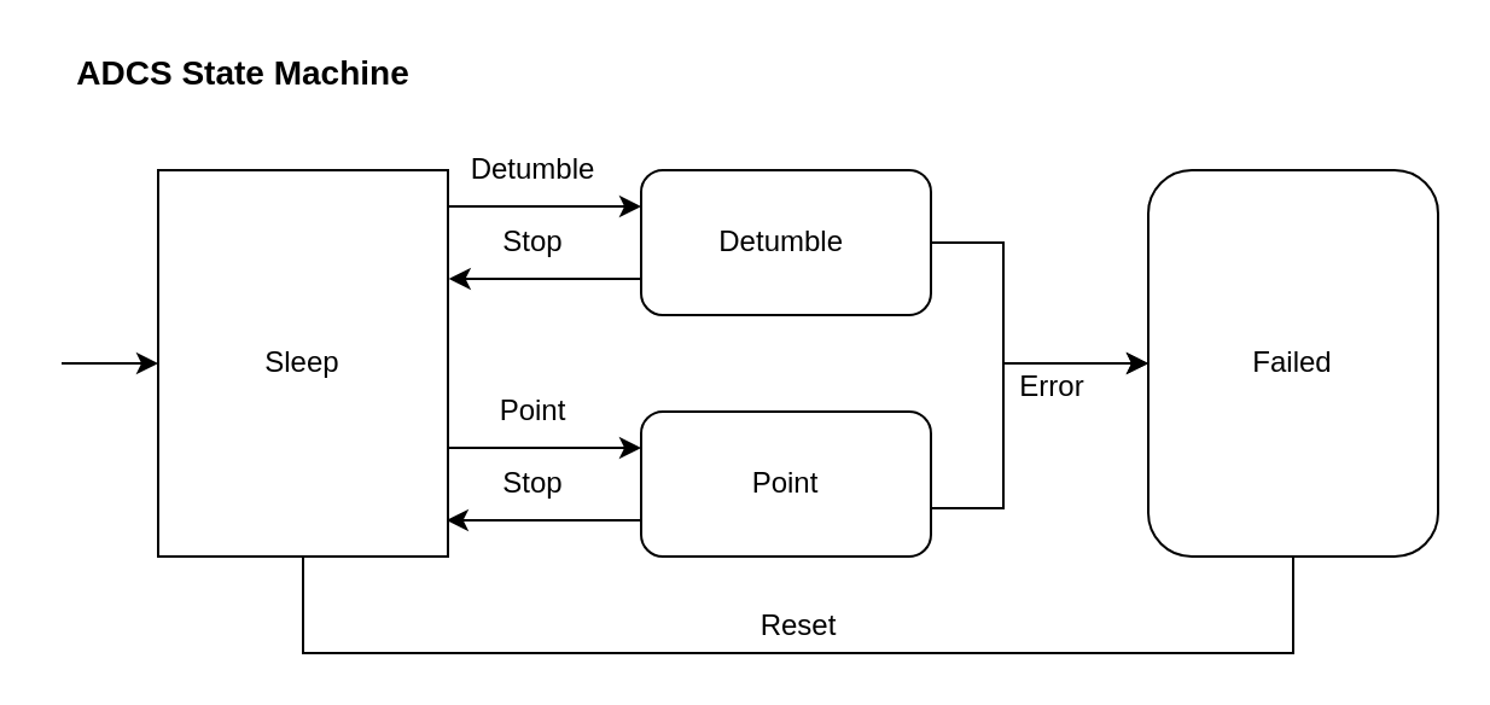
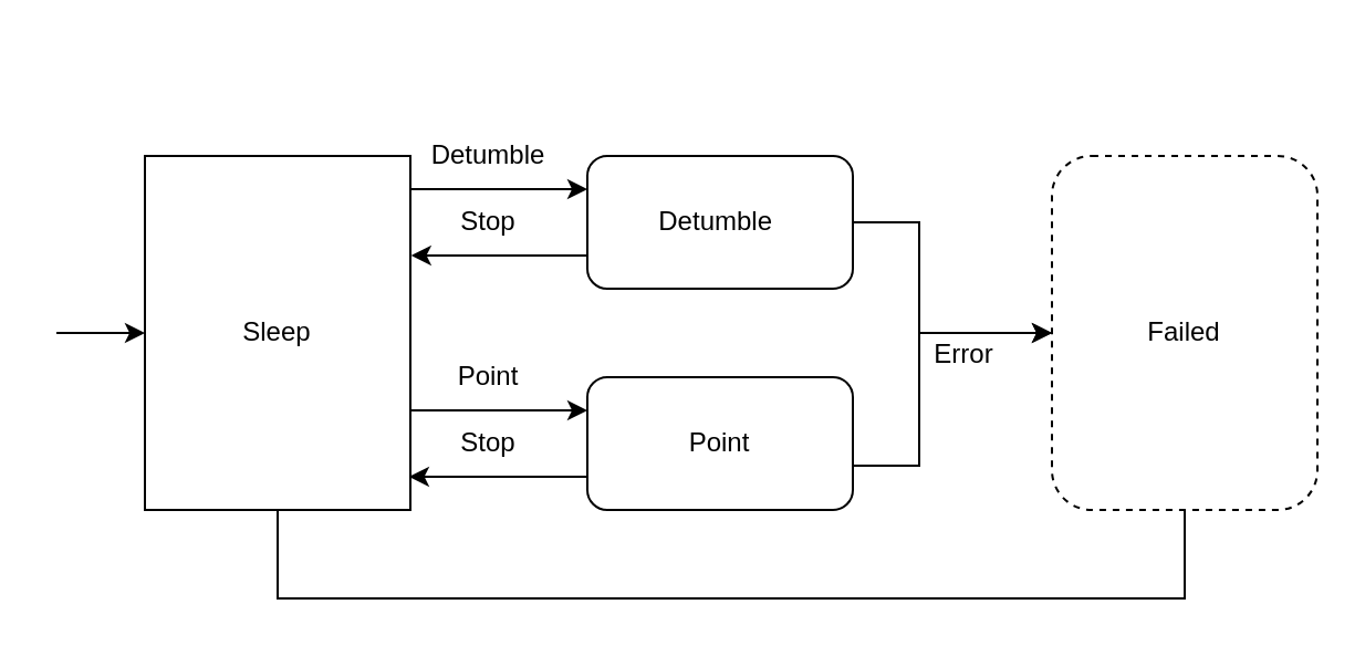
  <mxCell id="0" />
  <mxCell id="1" parent="0" />
  <mxCell id="2" value="" style="edgeStyle=orthogonalEdgeStyle;rounded=0;orthogonalLoop=1;jettySize=auto;html=1;entryX=0;entryY=0.25;entryDx=0;entryDy=0;exitX=1.001;exitY=0.719;exitDx=0;exitDy=0;exitPerimeter=0;" edge="1" parent="1" source="4" target="7"><mxGeometry relative="1" as="geometry" /></mxCell>
  <mxCell id="3" value="" style="edgeStyle=orthogonalEdgeStyle;rounded=0;orthogonalLoop=1;jettySize=auto;html=1;startArrow=classic;startFill=1;endArrow=none;endFill=0;" edge="1" parent="1" source="4"><mxGeometry relative="1" as="geometry"><mxPoint x="25" y="150" as="targetPoint" /></mxGeometry></mxCell>
  <mxCell id="4" value="Sleep" style="whiteSpace=wrap;html=1;rounded=0;" vertex="1" parent="1"><mxGeometry x="65" y="70" width="120" height="160" as="geometry" /></mxCell>
  <mxCell id="5" value="" style="edgeStyle=orthogonalEdgeStyle;rounded=0;orthogonalLoop=1;jettySize=auto;html=1;entryX=0;entryY=0.5;entryDx=0;entryDy=0;" edge="1" parent="1" source="7" target="13"><mxGeometry relative="1" as="geometry"><Array as="points"><mxPoint x="415" y="210" /><mxPoint x="415" y="150" /></Array></mxGeometry></mxCell>
  <mxCell id="6" value="" style="edgeStyle=orthogonalEdgeStyle;rounded=0;orthogonalLoop=1;jettySize=auto;html=1;startArrow=none;startFill=0;endArrow=classic;endFill=1;exitX=0;exitY=0.75;exitDx=0;exitDy=0;entryX=0.995;entryY=0.906;entryDx=0;entryDy=0;entryPerimeter=0;" edge="1" parent="1" source="7" target="4"><mxGeometry relative="1" as="geometry"><mxPoint x="185" y="225" as="targetPoint" /><Array as="points" /></mxGeometry></mxCell>
  <mxCell id="7" value="Point" style="rounded=1;whiteSpace=wrap;html=1;" vertex="1" parent="1"><mxGeometry x="265" y="170" width="120" height="60" as="geometry" /></mxCell>
  <mxCell id="8" value="" style="edgeStyle=orthogonalEdgeStyle;rounded=0;orthogonalLoop=1;jettySize=auto;html=1;startArrow=none;startFill=0;endArrow=classic;endFill=1;entryX=0;entryY=0.5;entryDx=0;entryDy=0;" edge="1" parent="1" source="11" target="13"><mxGeometry relative="1" as="geometry"><mxPoint x="465" y="100" as="targetPoint" /><Array as="points"><mxPoint x="415" y="100" /><mxPoint x="415" y="150" /></Array></mxGeometry></mxCell>
  <mxCell id="9" value="" style="edgeStyle=orthogonalEdgeStyle;rounded=0;orthogonalLoop=1;jettySize=auto;html=1;startArrow=classic;startFill=1;endArrow=none;endFill=0;exitX=0;exitY=0.25;exitDx=0;exitDy=0;entryX=1;entryY=0.094;entryDx=0;entryDy=0;entryPerimeter=0;" edge="1" parent="1" source="11" target="4"><mxGeometry relative="1" as="geometry" /></mxCell>
  <mxCell id="10" value="" style="edgeStyle=orthogonalEdgeStyle;rounded=0;orthogonalLoop=1;jettySize=auto;html=1;startArrow=none;startFill=0;endArrow=classic;endFill=1;entryX=1.003;entryY=0.281;entryDx=0;entryDy=0;entryPerimeter=0;exitX=0;exitY=0.75;exitDx=0;exitDy=0;" edge="1" parent="1" source="11" target="4"><mxGeometry relative="1" as="geometry"><mxPoint x="187" y="100" as="targetPoint" /></mxGeometry></mxCell>
  <mxCell id="11" value="Detumble&amp;nbsp;" style="rounded=1;whiteSpace=wrap;html=1;" vertex="1" parent="1"><mxGeometry x="265" y="70" width="120" height="60" as="geometry" /></mxCell>
  <mxCell id="12" value="" style="edgeStyle=orthogonalEdgeStyle;rounded=0;orthogonalLoop=1;jettySize=auto;html=1;startArrow=none;startFill=0;endArrow=none;endFill=1;exitX=0.5;exitY=1;exitDx=0;exitDy=0;" edge="1" parent="1" source="13" target="4"><mxGeometry relative="1" as="geometry"><mxPoint x="185" y="350" as="targetPoint" /><Array as="points"><mxPoint x="535" y="270" /><mxPoint x="125" y="270" /></Array></mxGeometry></mxCell>
- <mxCell id="13" value="Failed" style="rounded=1;whiteSpace=wrap;html=1;" vertex="1" parent="1"><mxGeometry x="475" y="70" width="120" height="160" as="geometry" /></mxCell>
- <mxCell id="14" value="&lt;b&gt;&lt;font style=&quot;font-size: 14px&quot;&gt;ADCS State Machine&lt;/font&gt;&lt;/b&gt;" style="text;html=1;align=center;verticalAlign=middle;resizable=0;points=[];autosize=1;" vertex="1" parent="1"><mxGeometry x="20" y="20" width="160" height="20" as="geometry" /></mxCell>
- <mxCell id="15" value="Reset" style="text;html=1;align=center;verticalAlign=middle;resizable=0;points=[];autosize=1;" vertex="1" parent="1"><mxGeometry x="305" y="249" width="50" height="20" as="geometry" /></mxCell>
+ <mxCell id="13" value="Failed" style="rounded=1;whiteSpace=wrap;html=1;dashed=1;" vertex="1" parent="1"><mxGeometry x="475" y="70" width="120" height="160" as="geometry" /></mxCell>
  <mxCell id="16" value="Error" style="text;html=1;align=center;verticalAlign=middle;resizable=0;points=[];autosize=1;" vertex="1" parent="1"><mxGeometry x="415" y="150" width="40" height="20" as="geometry" /></mxCell>
  <mxCell id="17" value="Detumble" style="text;html=1;align=center;verticalAlign=middle;resizable=0;points=[];autosize=1;" vertex="1" parent="1"><mxGeometry x="185" y="60" width="70" height="20" as="geometry" /></mxCell>
  <mxCell id="18" value="Stop" style="text;html=1;align=center;verticalAlign=middle;resizable=0;points=[];autosize=1;" vertex="1" parent="1"><mxGeometry x="200" y="90" width="40" height="20" as="geometry" /></mxCell>
  <mxCell id="19" value="Point" style="text;html=1;align=center;verticalAlign=middle;resizable=0;points=[];autosize=1;" vertex="1" parent="1"><mxGeometry x="200" y="160" width="40" height="20" as="geometry" /></mxCell>
  <mxCell id="20" value="Stop" style="text;html=1;align=center;verticalAlign=middle;resizable=0;points=[];autosize=1;" vertex="1" parent="1"><mxGeometry x="200" y="190" width="40" height="20" as="geometry" /></mxCell>
